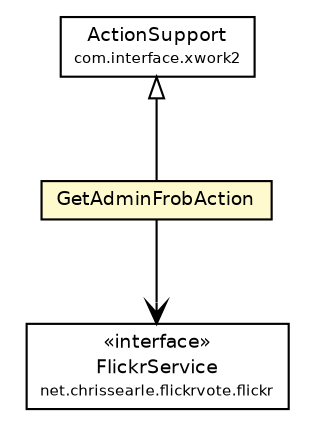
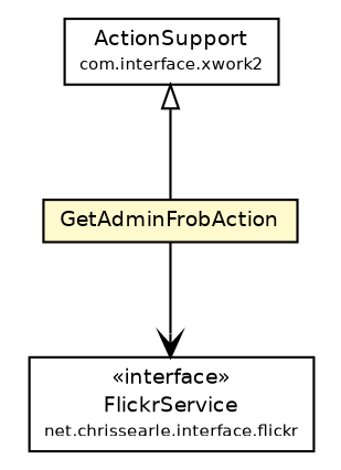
  digraph {
    node [fontcolor=black fontname=Helvetica fontsize=9.0 shape=plaintext]
    edge [fontname=Helvetica headport=p labelfontname=Helvetica labelfontsize=10 tailport=p]
-   n1 [label=<<table border="0" cellborder="1" cellspacing="0" cellpadding="2" port="p" href="../../flickr/FlickrService.html"> 		<tr><td><table border="0" cellspacing="0" cellpadding="1"> 			<tr><td> &laquo;interface&raquo; </td></tr> 			<tr><td> FlickrService </td></tr> 			<tr><td><font point-size="7.0"> net.chrissearle.flickrvote.flickr </font></td></tr> 		</table></td></tr> 		</table>>]
+   n1 [label=<<table border="0" cellborder="1" cellspacing="0" cellpadding="2" port="p" href="../../flickr/FlickrService.html"> 		<tr><td><table border="0" cellspacing="0" cellpadding="1"> 			<tr><td> &laquo;interface&raquo; </td></tr> 			<tr><td> FlickrService </td></tr> 			<tr><td><font point-size="7.0"> net.chrissearle.interface.flickr </font></td></tr> 		</table></td></tr> 		</table>>]
    n2 [label=<<table border="0" cellborder="1" cellspacing="0" cellpadding="2" port="p" bgcolor="lemonChiffon" href="./GetAdminFrobAction.html"> 		<tr><td><table border="0" cellspacing="0" cellpadding="1"> 			<tr><td> GetAdminFrobAction </td></tr> 		</table></td></tr> 		</table>>]
    n3 [label=<<table border="0" cellborder="1" cellspacing="0" cellpadding="2" port="p"> 		<tr><td><table border="0" cellspacing="0" cellpadding="1"> 			<tr><td> ActionSupport </td></tr> 			<tr><td><font point-size="7.0"> com.interface.xwork2 </font></td></tr> 		</table></td></tr> 		</table>>]
    n2 -> n1 [arrowhead=open color=black fontcolor=black fontsize=10.0]
    n3 -> n2 [arrowtail=empty dir=back fontsize=10]
  }
